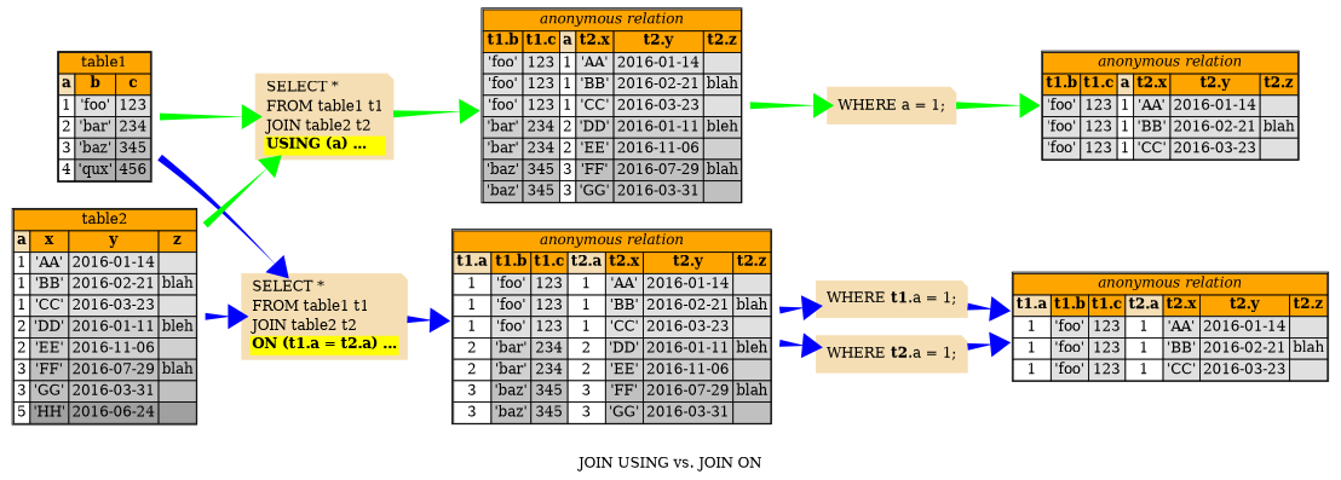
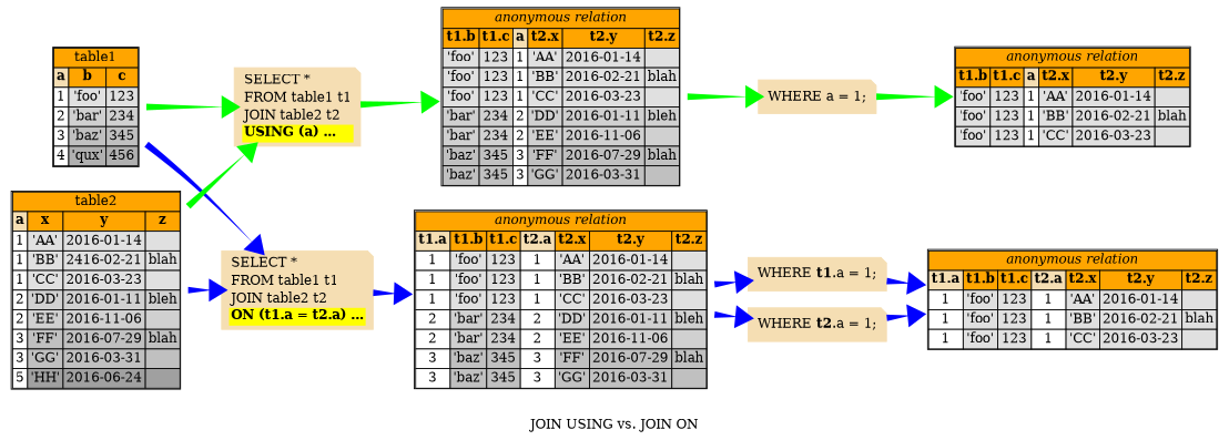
  digraph {
    fontName=Sans
    label="JOIN USING vs. JOIN ON"
    splines=true
    rankdir=LR
    node [shape=none]
    edge [arrowhead=normal color=BLUE penwidth=7 style=tapered]
    n1 [label=< 	<TABLE CELLSPACING="0"> 	<TR><TD BGCOLOR="ORANGE" COLSPAN="3">table1</TD></TR> 	<TR> 		<TD BGCOLOR="WHEAT"><B>a</B></TD> 		<TD BGCOLOR="ORANGE"><B>b</B></TD> 		<TD BGCOLOR="ORANGE"><B>c</B></TD> 	</TR> 	<TR> 		<TD BGCOLOR="WHITE">1</TD> 		<TD BGCOLOR="#E0E0E0">'foo'</TD> 		<TD BGCOLOR="#E0E0E0">123</TD> 	</TR> 	<TR> 		<TD BGCOLOR="WHITE">2</TD> 		<TD BGCOLOR="#D0D0D0">'bar'</TD> 		<TD BGCOLOR="#D0D0D0">234</TD> 	</TR> 	<TR> 		<TD BGCOLOR="WHITE">3</TD> 		<TD BGCOLOR="#C0C0C0">'baz'</TD> 		<TD BGCOLOR="#C0C0C0">345</TD> 	</TR> 	<TR> 		<TD BGCOLOR="WHITE">4</TD> 		<TD BGCOLOR="#B0B0B0">'qux'</TD> 		<TD BGCOLOR="#B0B0B0">456</TD> 	</TR> 	</TABLE> >]
-   n2 [label=< 	<TABLE CELLSPACING="0"> 	<TR><TD BGCOLOR="ORANGE" COLSPAN="4">table2</TD></TR> 	<TR> 		<TD BGCOLOR="WHEAT"><B>a</B></TD> 		<TD BGCOLOR="ORANGE"><B>x</B></TD> 		<TD BGCOLOR="ORANGE"><B>y</B></TD> 		<TD BGCOLOR="ORANGE"><B>z</B></TD> 	</TR> 	<TR> 		<TD BGCOLOR="WHITE">1</TD> 		<TD BGCOLOR="#E0E0E0">'AA'</TD> 		<TD BGCOLOR="#E0E0E0">2016-01-14</TD> 		<TD BGCOLOR="#E0E0E0"></TD> 	</TR> 	<TR> 		<TD BGCOLOR="WHITE">1</TD> 		<TD BGCOLOR="#E0E0E0">'BB'</TD> 		<TD BGCOLOR="#E0E0E0">2016-02-21</TD> 		<TD BGCOLOR="#E0E0E0">blah</TD> 	</TR> 	<TR> 		<TD BGCOLOR="WHITE">1</TD> 		<TD BGCOLOR="#E0E0E0">'CC'</TD> 		<TD BGCOLOR="#E0E0E0">2016-03-23</TD> 		<TD BGCOLOR="#E0E0E0"></TD> 	</TR> 	<TR> 		<TD BGCOLOR="WHITE">2</TD> 		<TD BGCOLOR="#D0D0D0">'DD'</TD> 		<TD BGCOLOR="#D0D0D0">2016-01-11</TD> 		<TD BGCOLOR="#D0D0D0">bleh</TD> 	</TR> 	<TR> 		<TD BGCOLOR="WHITE">2</TD> 		<TD BGCOLOR="#D0D0D0">'EE'</TD> 		<TD BGCOLOR="#D0D0D0">2016-11-06</TD> 		<TD BGCOLOR="#D0D0D0"></TD> 	</TR> 	<TR> 		<TD BGCOLOR="WHITE">3</TD> 		<TD BGCOLOR="#C0C0C0">'FF'</TD> 		<TD BGCOLOR="#C0C0C0">2016-07-29</TD> 		<TD BGCOLOR="#C0C0C0">blah</TD> 	</TR> 	<TR> 		<TD BGCOLOR="WHITE">3</TD> 		<TD BGCOLOR="#C0C0C0">'GG'</TD> 		<TD BGCOLOR="#C0C0C0">2016-03-31</TD> 		<TD BGCOLOR="#C0C0C0"></TD> 	</TR> 	<TR> 		<TD BGCOLOR="WHITE">5</TD> 		<TD BGCOLOR="#A0A0A0">'HH'</TD> 		<TD BGCOLOR="#A0A0A0">2016-06-24</TD> 		<TD BGCOLOR="#A0A0A0"></TD> 	</TR> 	</TABLE> >]
+   n2 [label=< 	<TABLE CELLSPACING="0"> 	<TR><TD BGCOLOR="ORANGE" COLSPAN="4">table2</TD></TR> 	<TR> 		<TD BGCOLOR="WHEAT"><B>a</B></TD> 		<TD BGCOLOR="ORANGE"><B>x</B></TD> 		<TD BGCOLOR="ORANGE"><B>y</B></TD> 		<TD BGCOLOR="ORANGE"><B>z</B></TD> 	</TR> 	<TR> 		<TD BGCOLOR="WHITE">1</TD> 		<TD BGCOLOR="#E0E0E0">'AA'</TD> 		<TD BGCOLOR="#E0E0E0">2016-01-14</TD> 		<TD BGCOLOR="#E0E0E0"></TD> 	</TR> 	<TR> 		<TD BGCOLOR="WHITE">1</TD> 		<TD BGCOLOR="#E0E0E0">'BB'</TD> 		<TD BGCOLOR="#E0E0E0">2416-02-21</TD> 		<TD BGCOLOR="#E0E0E0">blah</TD> 	</TR> 	<TR> 		<TD BGCOLOR="WHITE">1</TD> 		<TD BGCOLOR="#E0E0E0">'CC'</TD> 		<TD BGCOLOR="#E0E0E0">2016-03-23</TD> 		<TD BGCOLOR="#E0E0E0"></TD> 	</TR> 	<TR> 		<TD BGCOLOR="WHITE">2</TD> 		<TD BGCOLOR="#D0D0D0">'DD'</TD> 		<TD BGCOLOR="#D0D0D0">2016-01-11</TD> 		<TD BGCOLOR="#D0D0D0">bleh</TD> 	</TR> 	<TR> 		<TD BGCOLOR="WHITE">2</TD> 		<TD BGCOLOR="#D0D0D0">'EE'</TD> 		<TD BGCOLOR="#D0D0D0">2016-11-06</TD> 		<TD BGCOLOR="#D0D0D0"></TD> 	</TR> 	<TR> 		<TD BGCOLOR="WHITE">3</TD> 		<TD BGCOLOR="#C0C0C0">'FF'</TD> 		<TD BGCOLOR="#C0C0C0">2016-07-29</TD> 		<TD BGCOLOR="#C0C0C0">blah</TD> 	</TR> 	<TR> 		<TD BGCOLOR="WHITE">3</TD> 		<TD BGCOLOR="#C0C0C0">'GG'</TD> 		<TD BGCOLOR="#C0C0C0">2016-03-31</TD> 		<TD BGCOLOR="#C0C0C0"></TD> 	</TR> 	<TR> 		<TD BGCOLOR="WHITE">5</TD> 		<TD BGCOLOR="#A0A0A0">'HH'</TD> 		<TD BGCOLOR="#A0A0A0">2016-06-24</TD> 		<TD BGCOLOR="#A0A0A0"></TD> 	</TR> 	</TABLE> >]
    n3 [color=WHEAT label=< 	<TABLE BORDER="0" CELLSPACING="0"> 	<TR><TD ALIGN="LEFT">SELECT *</TD></TR> 	<TR><TD ALIGN="LEFT">FROM table1 t1</TD></TR> 	<TR><TD ALIGN="LEFT">JOIN table2 t2</TD></TR> 	<TR><TD ALIGN="LEFT" BGCOLOR="YELLOW"><B>USING (a) ...</B></TD></TR> 	</TABLE> > shape=note style=filled]
    n4 [color=WHEAT label=< 	<TABLE BORDER="0" CELLSPACING="0"> 	<TR><TD ALIGN="LEFT">SELECT *</TD></TR> 	<TR><TD ALIGN="LEFT">FROM table1 t1</TD></TR> 	<TR><TD ALIGN="LEFT">JOIN table2 t2</TD></TR> 	<TR><TD ALIGN="LEFT" BGCOLOR="YELLOW"><B>ON (t1.a = t2.a) ...</B></TD></TR> 	</TABLE> > shape=note style=filled]
    n5 [label=< 	<TABLE CELLSPACING="0"> 	<TR><TD BGCOLOR="ORANGE" COLSPAN="6"><I>anonymous relation</I></TD></TR> 	<TR> 		<TD BGCOLOR="ORANGE"><B>t1.b</B></TD> 		<TD BGCOLOR="ORANGE"><B>t1.c</B></TD> 		<TD BGCOLOR="WHEAT"><B>a</B></TD> 		<TD BGCOLOR="ORANGE"><B>t2.x</B></TD> 		<TD BGCOLOR="ORANGE"><B>t2.y</B></TD> 		<TD BGCOLOR="ORANGE"><B>t2.z</B></TD> 	</TR> 	<TR> 		<TD BGCOLOR="#E0E0E0">'foo'</TD> 		<TD BGCOLOR="#E0E0E0">123</TD> 		<TD BGCOLOR="WHITE">1</TD> 		<TD BGCOLOR="#E0E0E0">'AA'</TD> 		<TD BGCOLOR="#E0E0E0">2016-01-14</TD> 		<TD BGCOLOR="#E0E0E0"></TD> 	</TR> 	<TR> 		<TD BGCOLOR="#E0E0E0">'foo'</TD> 		<TD BGCOLOR="#E0E0E0">123</TD> 		<TD BGCOLOR="WHITE">1</TD> 		<TD BGCOLOR="#E0E0E0">'BB'</TD> 		<TD BGCOLOR="#E0E0E0">2016-02-21</TD> 		<TD BGCOLOR="#E0E0E0">blah</TD> 	</TR> 	<TR> 		<TD BGCOLOR="#E0E0E0">'foo'</TD> 		<TD BGCOLOR="#E0E0E0">123</TD> 		<TD BGCOLOR="WHITE">1</TD> 		<TD BGCOLOR="#E0E0E0">'CC'</TD> 		<TD BGCOLOR="#E0E0E0">2016-03-23</TD> 		<TD BGCOLOR="#E0E0E0"></TD> 	</TR> 	<TR> 		<TD BGCOLOR="#D0D0D0">'bar'</TD> 		<TD BGCOLOR="#D0D0D0">234</TD> 		<TD BGCOLOR="WHITE">2</TD> 		<TD BGCOLOR="#D0D0D0">'DD'</TD> 		<TD BGCOLOR="#D0D0D0">2016-01-11</TD> 		<TD BGCOLOR="#D0D0D0">bleh</TD> 	</TR> 	<TR> 		<TD BGCOLOR="#D0D0D0">'bar'</TD> 		<TD BGCOLOR="#D0D0D0">234</TD> 		<TD BGCOLOR="WHITE">2</TD> 		<TD BGCOLOR="#D0D0D0">'EE'</TD> 		<TD BGCOLOR="#D0D0D0">2016-11-06</TD> 		<TD BGCOLOR="#D0D0D0"></TD> 	</TR> 	<TR> 		<TD BGCOLOR="#C0C0C0">'baz'</TD> 		<TD BGCOLOR="#C0C0C0">345</TD> 		<TD BGCOLOR="WHITE">3</TD> 		<TD BGCOLOR="#C0C0C0">'FF'</TD> 		<TD BGCOLOR="#C0C0C0">2016-07-29</TD> 		<TD BGCOLOR="#C0C0C0">blah</TD> 	</TR> 	<TR> 		<TD BGCOLOR="#C0C0C0">'baz'</TD> 		<TD BGCOLOR="#C0C0C0">345</TD> 		<TD BGCOLOR="WHITE">3</TD> 		<TD BGCOLOR="#C0C0C0">'GG'</TD> 		<TD BGCOLOR="#C0C0C0">2016-03-31</TD> 		<TD BGCOLOR="#C0C0C0"></TD> 	</TR> 	</TABLE> >]
    n6 [label=< 	<TABLE CELLSPACING="0"> 	<TR><TD BGCOLOR="ORANGE" COLSPAN="7"><I>anonymous relation</I></TD></TR> 	<TR> 		<TD BGCOLOR="WHEAT"><B>t1.a</B></TD> 		<TD BGCOLOR="ORANGE"><B>t1.b</B></TD> 		<TD BGCOLOR="ORANGE"><B>t1.c</B></TD> 		<TD BGCOLOR="WHEAT"><B>t2.a</B></TD> 		<TD BGCOLOR="ORANGE"><B>t2.x</B></TD> 		<TD BGCOLOR="ORANGE"><B>t2.y</B></TD> 		<TD BGCOLOR="ORANGE"><B>t2.z</B></TD> 	</TR> 	<TR> 		<TD BGCOLOR="WHITE">1</TD> 		<TD BGCOLOR="#E0E0E0">'foo'</TD> 		<TD BGCOLOR="#E0E0E0">123</TD> 		<TD BGCOLOR="WHITE">1</TD> 		<TD BGCOLOR="#E0E0E0">'AA'</TD> 		<TD BGCOLOR="#E0E0E0">2016-01-14</TD> 		<TD BGCOLOR="#E0E0E0"></TD> 	</TR> 	<TR> 		<TD BGCOLOR="WHITE">1</TD> 		<TD BGCOLOR="#E0E0E0">'foo'</TD> 		<TD BGCOLOR="#E0E0E0">123</TD> 		<TD BGCOLOR="WHITE">1</TD> 		<TD BGCOLOR="#E0E0E0">'BB'</TD> 		<TD BGCOLOR="#E0E0E0">2016-02-21</TD> 		<TD BGCOLOR="#E0E0E0">blah</TD> 	</TR> 	<TR> 		<TD BGCOLOR="WHITE">1</TD> 		<TD BGCOLOR="#E0E0E0">'foo'</TD> 		<TD BGCOLOR="#E0E0E0">123</TD> 		<TD BGCOLOR="WHITE">1</TD> 		<TD BGCOLOR="#E0E0E0">'CC'</TD> 		<TD BGCOLOR="#E0E0E0">2016-03-23</TD> 		<TD BGCOLOR="#E0E0E0"></TD> 	</TR> 	<TR> 		<TD BGCOLOR="WHITE">2</TD> 		<TD BGCOLOR="#D0D0D0">'bar'</TD> 		<TD BGCOLOR="#D0D0D0">234</TD> 		<TD BGCOLOR="WHITE">2</TD> 		<TD BGCOLOR="#D0D0D0">'DD'</TD> 		<TD BGCOLOR="#D0D0D0">2016-01-11</TD> 		<TD BGCOLOR="#D0D0D0">bleh</TD> 	</TR> 	<TR> 		<TD BGCOLOR="WHITE">2</TD> 		<TD BGCOLOR="#D0D0D0">'bar'</TD> 		<TD BGCOLOR="#D0D0D0">234</TD> 		<TD BGCOLOR="WHITE">2</TD> 		<TD BGCOLOR="#D0D0D0">'EE'</TD> 		<TD BGCOLOR="#D0D0D0">2016-11-06</TD> 		<TD BGCOLOR="#D0D0D0"></TD> 	</TR> 	<TR> 		<TD BGCOLOR="WHITE">3</TD> 		<TD BGCOLOR="#C0C0C0">'baz'</TD> 		<TD BGCOLOR="#C0C0C0">345</TD> 		<TD BGCOLOR="WHITE">3</TD> 		<TD BGCOLOR="#C0C0C0">'FF'</TD> 		<TD BGCOLOR="#C0C0C0">2016-07-29</TD> 		<TD BGCOLOR="#C0C0C0">blah</TD> 	</TR> 	<TR> 		<TD BGCOLOR="WHITE">3</TD> 		<TD BGCOLOR="#C0C0C0">'baz'</TD> 		<TD BGCOLOR="#C0C0C0">345</TD> 		<TD BGCOLOR="WHITE">3</TD> 		<TD BGCOLOR="#C0C0C0">'GG'</TD> 		<TD BGCOLOR="#C0C0C0">2016-03-31</TD> 		<TD BGCOLOR="#C0C0C0"></TD> 	</TR> 	</TABLE> >]
    n7 [color=WHEAT label=< 	<TABLE BORDER="0" CELLSPACING="0"> 	<TR><TD ALIGN="LEFT">WHERE a = 1;</TD></TR> 	</TABLE> > shape=note style=filled]
    n8 [color=WHEAT label=< 	<TABLE BORDER="0" CELLSPACING="0"> 	<TR><TD ALIGN="LEFT">WHERE <B>t1</B>.a = 1;</TD></TR> 	</TABLE> > shape=note style=filled]
    n9 [color=WHEAT label=< 	<TABLE BORDER="0" CELLSPACING="0"> 	<TR><TD ALIGN="LEFT">WHERE <B>t2</B>.a = 1;</TD></TR> 	</TABLE> > shape=note style=filled]
    n10 [label=< 	<TABLE CELLSPACING="0"> 	<TR><TD BGCOLOR="ORANGE" COLSPAN="6"><I>anonymous relation</I></TD></TR> 	<TR> 		<TD BGCOLOR="ORANGE"><B>t1.b</B></TD> 		<TD BGCOLOR="ORANGE"><B>t1.c</B></TD> 		<TD BGCOLOR="WHEAT"><B>a</B></TD> 		<TD BGCOLOR="ORANGE"><B>t2.x</B></TD> 		<TD BGCOLOR="ORANGE"><B>t2.y</B></TD> 		<TD BGCOLOR="ORANGE"><B>t2.z</B></TD> 	</TR> 	<TR> 		<TD BGCOLOR="#E0E0E0">'foo'</TD> 		<TD BGCOLOR="#E0E0E0">123</TD> 		<TD BGCOLOR="WHITE">1</TD> 		<TD BGCOLOR="#E0E0E0">'AA'</TD> 		<TD BGCOLOR="#E0E0E0">2016-01-14</TD> 		<TD BGCOLOR="#E0E0E0"></TD> 	</TR> 	<TR> 		<TD BGCOLOR="#E0E0E0">'foo'</TD> 		<TD BGCOLOR="#E0E0E0">123</TD> 		<TD BGCOLOR="WHITE">1</TD> 		<TD BGCOLOR="#E0E0E0">'BB'</TD> 		<TD BGCOLOR="#E0E0E0">2016-02-21</TD> 		<TD BGCOLOR="#E0E0E0">blah</TD> 	</TR> 	<TR> 		<TD BGCOLOR="#E0E0E0">'foo'</TD> 		<TD BGCOLOR="#E0E0E0">123</TD> 		<TD BGCOLOR="WHITE">1</TD> 		<TD BGCOLOR="#E0E0E0">'CC'</TD> 		<TD BGCOLOR="#E0E0E0">2016-03-23</TD> 		<TD BGCOLOR="#E0E0E0"></TD> 	</TR> 	</TABLE> >]
    n11 [label=< 	<TABLE CELLSPACING="0"> 	<TR><TD BGCOLOR="ORANGE" COLSPAN="7"><I>anonymous relation</I></TD></TR> 	<TR> 		<TD BGCOLOR="WHEAT"><B>t1.a</B></TD> 		<TD BGCOLOR="ORANGE"><B>t1.b</B></TD> 		<TD BGCOLOR="ORANGE"><B>t1.c</B></TD> 		<TD BGCOLOR="WHEAT"><B>t2.a</B></TD> 		<TD BGCOLOR="ORANGE"><B>t2.x</B></TD> 		<TD BGCOLOR="ORANGE"><B>t2.y</B></TD> 		<TD BGCOLOR="ORANGE"><B>t2.z</B></TD> 	</TR> 	<TR> 		<TD BGCOLOR="WHITE">1</TD> 		<TD BGCOLOR="#E0E0E0">'foo'</TD> 		<TD BGCOLOR="#E0E0E0">123</TD> 		<TD BGCOLOR="WHITE">1</TD> 		<TD BGCOLOR="#E0E0E0">'AA'</TD> 		<TD BGCOLOR="#E0E0E0">2016-01-14</TD> 		<TD BGCOLOR="#E0E0E0"></TD> 	</TR> 	<TR> 		<TD BGCOLOR="WHITE">1</TD> 		<TD BGCOLOR="#E0E0E0">'foo'</TD> 		<TD BGCOLOR="#E0E0E0">123</TD> 		<TD BGCOLOR="WHITE">1</TD> 		<TD BGCOLOR="#E0E0E0">'BB'</TD> 		<TD BGCOLOR="#E0E0E0">2016-02-21</TD> 		<TD BGCOLOR="#E0E0E0">blah</TD> 	</TR> 	<TR> 		<TD BGCOLOR="WHITE">1</TD> 		<TD BGCOLOR="#E0E0E0">'foo'</TD> 		<TD BGCOLOR="#E0E0E0">123</TD> 		<TD BGCOLOR="WHITE">1</TD> 		<TD BGCOLOR="#E0E0E0">'CC'</TD> 		<TD BGCOLOR="#E0E0E0">2016-03-23</TD> 		<TD BGCOLOR="#E0E0E0"></TD> 	</TR> 	</TABLE> >]
    subgraph sub_1 {
      rank=same
      n1
      n2
    }
    subgraph sub_2 {
      rank=same
      n3
      n4
    }
    subgraph sub_3 {
      rank=same
      n5
      n6
    }
    n1 -> n3 [color=GREEN]
    n1 -> n4
    n2 -> n3 [color=GREEN]
    n2 -> n4
    n3 -> n5 [color=GREEN]
    n4 -> n6
    n5 -> n7 [color=GREEN]
    n6 -> n8
    n6 -> n9
    n7 -> n10 [color=GREEN]
    n8 -> n11
    n9 -> n11
  }
